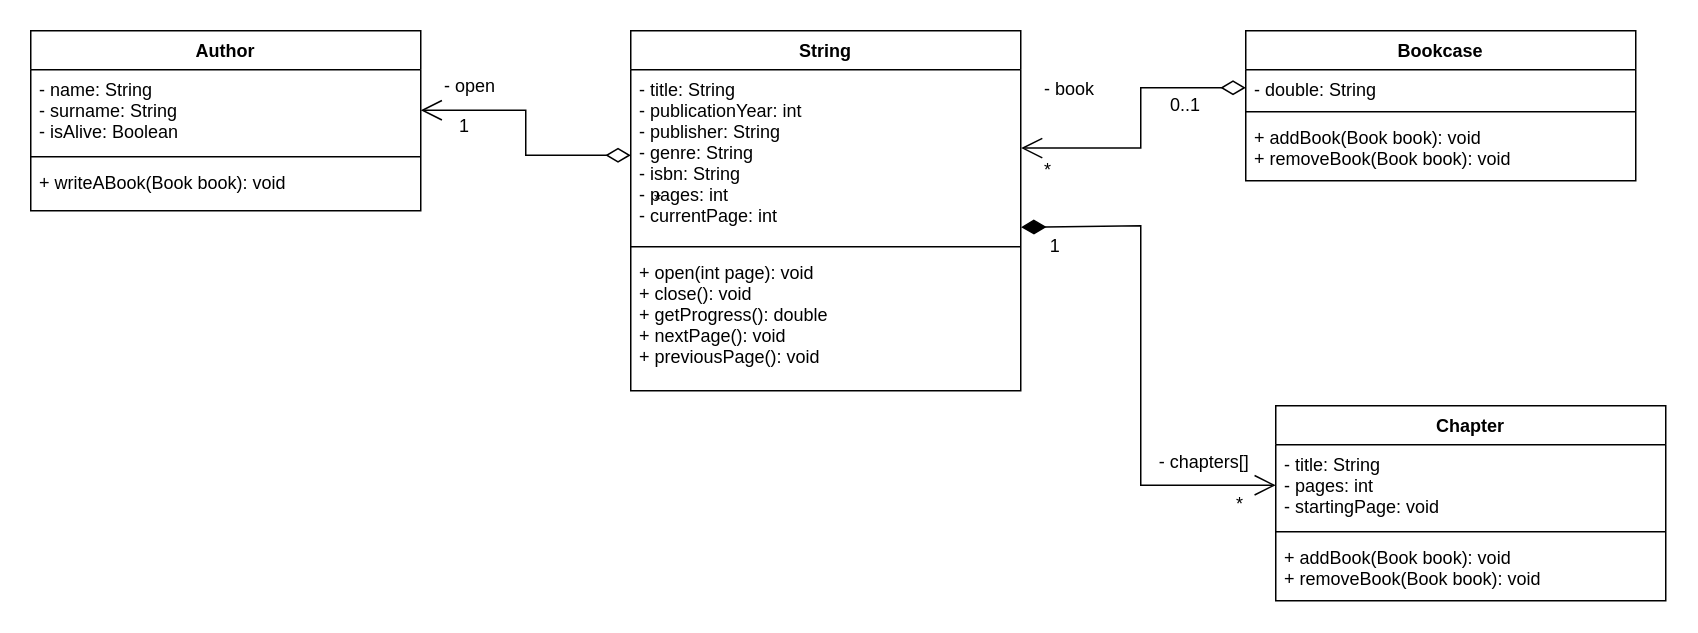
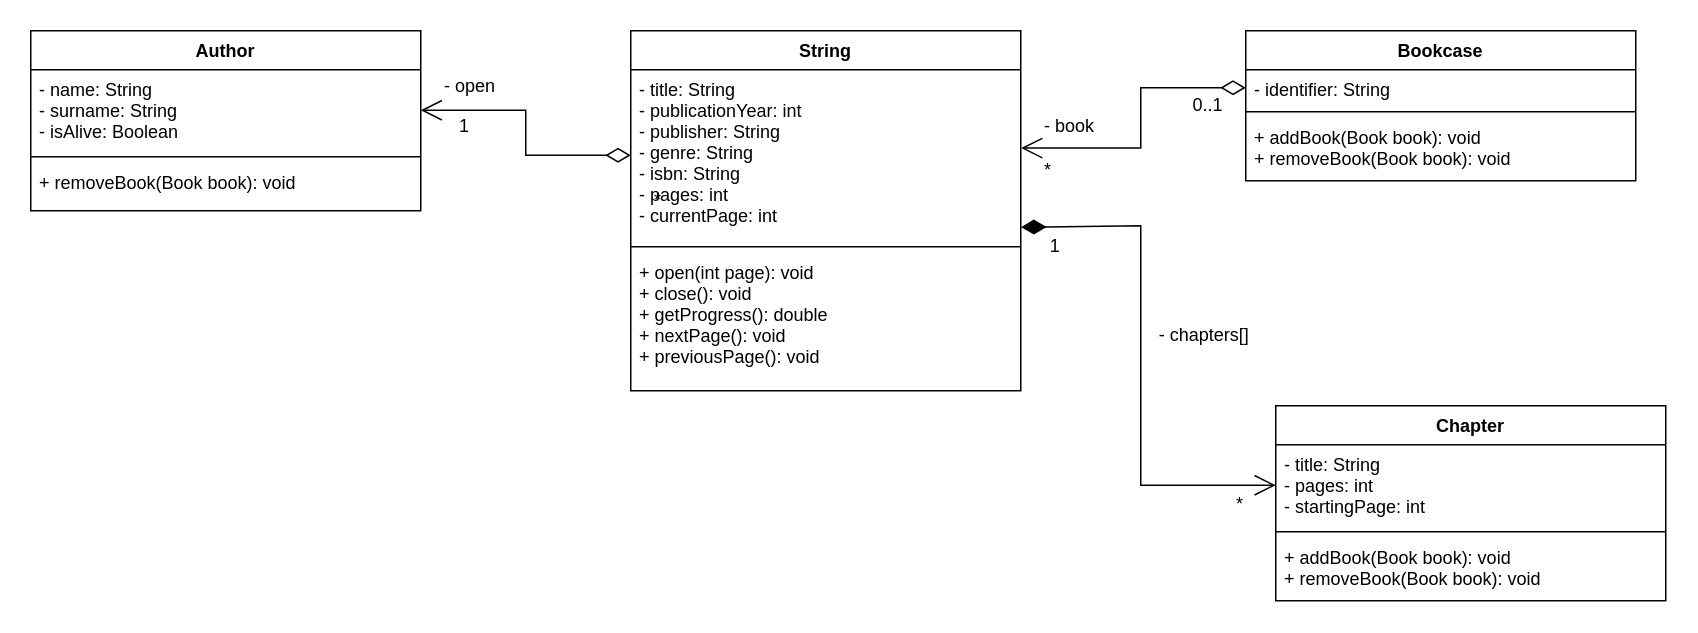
  <mxCell id="0" />
  <mxCell id="1" parent="0" />
  <mxCell id="2" value="Author" style="swimlane;fontStyle=1;align=center;verticalAlign=top;childLayout=stackLayout;horizontal=1;startSize=26;horizontalStack=0;resizeParent=1;resizeParentMax=0;resizeLast=0;collapsible=1;marginBottom=0;" parent="1" vertex="1"><mxGeometry x="20" y="20" width="260" height="120" as="geometry" /></mxCell>
  <mxCell id="3" value="- name: String&#10;- surname: String&#10;- isAlive: Boolean&#10;&#10;&#10;" style="text;strokeColor=none;fillColor=none;align=left;verticalAlign=top;spacingLeft=4;spacingRight=4;overflow=hidden;rotatable=0;points=[[0,0.5],[1,0.5]];portConstraint=eastwest;" parent="2" vertex="1"><mxGeometry y="26" width="260" height="54" as="geometry" /></mxCell>
  <mxCell id="4" value="" style="line;strokeWidth=1;fillColor=none;align=left;verticalAlign=middle;spacingTop=-1;spacingLeft=3;spacingRight=3;rotatable=0;labelPosition=right;points=[];portConstraint=eastwest;strokeColor=inherit;" parent="2" vertex="1"><mxGeometry y="80" width="260" height="8" as="geometry" /></mxCell>
- <mxCell id="5" value="+ writeABook(Book book): void" style="text;strokeColor=none;fillColor=none;align=left;verticalAlign=top;spacingLeft=4;spacingRight=4;overflow=hidden;rotatable=0;points=[[0,0.5],[1,0.5]];portConstraint=eastwest;" parent="2" vertex="1"><mxGeometry y="88" width="260" height="32" as="geometry" /></mxCell>
+ <mxCell id="5" value="+ removeBook(Book book): void" style="text;strokeColor=none;fillColor=none;align=left;verticalAlign=top;spacingLeft=4;spacingRight=4;overflow=hidden;rotatable=0;points=[[0,0.5],[1,0.5]];portConstraint=eastwest;" parent="2" vertex="1"><mxGeometry y="88" width="260" height="32" as="geometry" /></mxCell>
  <mxCell id="6" value="String" style="swimlane;fontStyle=1;align=center;verticalAlign=top;childLayout=stackLayout;horizontal=1;startSize=26;horizontalStack=0;resizeParent=1;resizeParentMax=0;resizeLast=0;collapsible=1;marginBottom=0;" vertex="1" parent="1"><mxGeometry x="420" y="20" width="260" height="240" as="geometry" /></mxCell>
  <mxCell id="7" value="- title: String&#10;- publicationYear: int&#10;- publisher: String&#10;- genre: String&#10;- isbn: String&#10;- pages: int&#10;- currentPage: int&#10;&#10;&#10;&#10;" style="text;strokeColor=none;fillColor=none;align=left;verticalAlign=top;spacingLeft=4;spacingRight=4;overflow=hidden;rotatable=0;points=[[0,0.5],[1,0.5]];portConstraint=eastwest;" vertex="1" parent="6"><mxGeometry y="26" width="260" height="114" as="geometry" /></mxCell>
  <mxCell id="8" value="" style="line;strokeWidth=1;fillColor=none;align=left;verticalAlign=middle;spacingTop=-1;spacingLeft=3;spacingRight=3;rotatable=0;labelPosition=right;points=[];portConstraint=eastwest;strokeColor=inherit;" vertex="1" parent="6"><mxGeometry y="140" width="260" height="8" as="geometry" /></mxCell>
  <mxCell id="9" value="+ open(int page): void&#10;+ close(): void&#10;+ getProgress(): double&#10;+ nextPage(): void&#10;+ previousPage(): void" style="text;strokeColor=none;fillColor=none;align=left;verticalAlign=top;spacingLeft=4;spacingRight=4;overflow=hidden;rotatable=0;points=[[0,0.5],[1,0.5]];portConstraint=eastwest;" vertex="1" parent="6"><mxGeometry y="148" width="260" height="92" as="geometry" /></mxCell>
  <mxCell id="10" value="" style="endArrow=open;html=1;endSize=12;startArrow=diamondThin;startSize=14;startFill=0;edgeStyle=orthogonalEdgeStyle;align=left;verticalAlign=bottom;rounded=0;exitX=0;exitY=0.5;exitDx=0;exitDy=0;entryX=1;entryY=0.5;entryDx=0;entryDy=0;" edge="1" parent="1" source="7" target="3"><mxGeometry x="0.2" y="3" relative="1" as="geometry"><mxPoint x="320" y="390" as="sourcePoint" /><mxPoint x="340" y="120" as="targetPoint" /><mxPoint as="offset" /></mxGeometry></mxCell>
  <mxCell id="11" value="- open" style="text;strokeColor=none;fillColor=none;align=left;verticalAlign=top;spacingLeft=4;spacingRight=4;overflow=hidden;rotatable=0;points=[[0,0.5],[1,0.5]];portConstraint=eastwest;" vertex="1" parent="1"><mxGeometry x="290" y="43" width="59" height="26" as="geometry" /></mxCell>
  <mxCell id="12" value="1" style="text;strokeColor=none;fillColor=none;align=left;verticalAlign=top;spacingLeft=4;spacingRight=4;overflow=hidden;rotatable=0;points=[[0,0.5],[1,0.5]];portConstraint=eastwest;" vertex="1" parent="1"><mxGeometry x="300" y="70" width="19" height="20" as="geometry" /></mxCell>
  <mxCell id="13" value="*" style="text;strokeColor=none;fillColor=none;align=left;verticalAlign=top;spacingLeft=4;spacingRight=4;overflow=hidden;rotatable=0;points=[[0,0.5],[1,0.5]];portConstraint=eastwest;" vertex="1" parent="1"><mxGeometry x="430" y="119" width="19" height="20" as="geometry" /></mxCell>
  <mxCell id="14" value="Bookcase" style="swimlane;fontStyle=1;align=center;verticalAlign=top;childLayout=stackLayout;horizontal=1;startSize=26;horizontalStack=0;resizeParent=1;resizeParentMax=0;resizeLast=0;collapsible=1;marginBottom=0;" vertex="1" parent="1"><mxGeometry x="830" y="20" width="260" height="100" as="geometry" /></mxCell>
- <mxCell id="15" value="- double: String" style="text;strokeColor=none;fillColor=none;align=left;verticalAlign=top;spacingLeft=4;spacingRight=4;overflow=hidden;rotatable=0;points=[[0,0.5],[1,0.5]];portConstraint=eastwest;" vertex="1" parent="14"><mxGeometry y="26" width="260" height="24" as="geometry" /></mxCell>
+ <mxCell id="15" value="- identifier: String" style="text;strokeColor=none;fillColor=none;align=left;verticalAlign=top;spacingLeft=4;spacingRight=4;overflow=hidden;rotatable=0;points=[[0,0.5],[1,0.5]];portConstraint=eastwest;" vertex="1" parent="14"><mxGeometry y="26" width="260" height="24" as="geometry" /></mxCell>
  <mxCell id="16" value="" style="line;strokeWidth=1;fillColor=none;align=left;verticalAlign=middle;spacingTop=-1;spacingLeft=3;spacingRight=3;rotatable=0;labelPosition=right;points=[];portConstraint=eastwest;strokeColor=inherit;" vertex="1" parent="14"><mxGeometry y="50" width="260" height="8" as="geometry" /></mxCell>
  <mxCell id="17" value="+ addBook(Book book): void&#10;+ removeBook(Book book): void&#10;" style="text;strokeColor=none;fillColor=none;align=left;verticalAlign=top;spacingLeft=4;spacingRight=4;overflow=hidden;rotatable=0;points=[[0,0.5],[1,0.5]];portConstraint=eastwest;" vertex="1" parent="14"><mxGeometry y="58" width="260" height="42" as="geometry" /></mxCell>
  <mxCell id="18" value="" style="endArrow=open;html=1;endSize=12;startArrow=diamondThin;startSize=14;startFill=0;edgeStyle=orthogonalEdgeStyle;align=left;verticalAlign=bottom;rounded=0;entryX=1.001;entryY=0.458;entryDx=0;entryDy=0;entryPerimeter=0;exitX=0;exitY=0.5;exitDx=0;exitDy=0;" edge="1" parent="1" source="15" target="7"><mxGeometry x="0.2" y="3" relative="1" as="geometry"><mxPoint x="780" y="130" as="sourcePoint" /><mxPoint x="720" y="400" as="targetPoint" /><Array as="points"><mxPoint x="760" y="58" /><mxPoint x="760" y="98" /></Array><mxPoint as="offset" /></mxGeometry></mxCell>
- <mxCell id="19" value="- book" style="text;strokeColor=none;fillColor=none;align=left;verticalAlign=top;spacingLeft=4;spacingRight=4;overflow=hidden;rotatable=0;points=[[0,0.5],[1,0.5]];portConstraint=eastwest;" vertex="1" parent="1"><mxGeometry x="690" y="45" width="59" height="26" as="geometry" /></mxCell>
+ <mxCell id="19" value="- book" style="text;strokeColor=none;fillColor=none;align=left;verticalAlign=top;spacingLeft=4;spacingRight=4;overflow=hidden;rotatable=0;points=[[0,0.5],[1,0.5]];portConstraint=eastwest;" vertex="1" parent="1"><mxGeometry x="690" y="70" width="59" height="26" as="geometry" /></mxCell>
  <mxCell id="20" value="*" style="text;strokeColor=none;fillColor=none;align=left;verticalAlign=top;spacingLeft=4;spacingRight=4;overflow=hidden;rotatable=0;points=[[0,0.5],[1,0.5]];portConstraint=eastwest;" vertex="1" parent="1"><mxGeometry x="690" y="99" width="35" height="20" as="geometry" /></mxCell>
- <mxCell id="21" value="0..1" style="text;strokeColor=none;fillColor=none;align=left;verticalAlign=top;spacingLeft=4;spacingRight=4;overflow=hidden;rotatable=0;points=[[0,0.5],[1,0.5]];portConstraint=eastwest;" vertex="1" parent="1"><mxGeometry x="774" y="56" width="35" height="20" as="geometry" /></mxCell>
+ <mxCell id="21" value="0..1" style="text;strokeColor=none;fillColor=none;align=left;verticalAlign=top;spacingLeft=4;spacingRight=4;overflow=hidden;rotatable=0;points=[[0,0.5],[1,0.5]];portConstraint=eastwest;" vertex="1" parent="1"><mxGeometry x="789" y="56" width="35" height="20" as="geometry" /></mxCell>
  <mxCell id="22" value="Chapter" style="swimlane;fontStyle=1;align=center;verticalAlign=top;childLayout=stackLayout;horizontal=1;startSize=26;horizontalStack=0;resizeParent=1;resizeParentMax=0;resizeLast=0;collapsible=1;marginBottom=0;" vertex="1" parent="1"><mxGeometry x="850" y="270" width="260" height="130" as="geometry" /></mxCell>
- <mxCell id="23" value="- title: String&#10;- pages: int&#10;- startingPage: void" style="text;strokeColor=none;fillColor=none;align=left;verticalAlign=top;spacingLeft=4;spacingRight=4;overflow=hidden;rotatable=0;points=[[0,0.5],[1,0.5]];portConstraint=eastwest;" vertex="1" parent="22"><mxGeometry y="26" width="260" height="54" as="geometry" /></mxCell>
+ <mxCell id="23" value="- title: String&#10;- pages: int&#10;- startingPage: int" style="text;strokeColor=none;fillColor=none;align=left;verticalAlign=top;spacingLeft=4;spacingRight=4;overflow=hidden;rotatable=0;points=[[0,0.5],[1,0.5]];portConstraint=eastwest;" vertex="1" parent="22"><mxGeometry y="26" width="260" height="54" as="geometry" /></mxCell>
  <mxCell id="24" value="" style="line;strokeWidth=1;fillColor=none;align=left;verticalAlign=middle;spacingTop=-1;spacingLeft=3;spacingRight=3;rotatable=0;labelPosition=right;points=[];portConstraint=eastwest;strokeColor=inherit;" vertex="1" parent="22"><mxGeometry y="80" width="260" height="8" as="geometry" /></mxCell>
  <mxCell id="25" value="+ addBook(Book book): void&#10;+ removeBook(Book book): void&#10;" style="text;strokeColor=none;fillColor=none;align=left;verticalAlign=top;spacingLeft=4;spacingRight=4;overflow=hidden;rotatable=0;points=[[0,0.5],[1,0.5]];portConstraint=eastwest;" vertex="1" parent="22"><mxGeometry y="88" width="260" height="42" as="geometry" /></mxCell>
  <mxCell id="26" value="" style="endArrow=open;html=1;endSize=12;startArrow=diamondThin;startSize=14;startFill=1;edgeStyle=orthogonalEdgeStyle;align=left;verticalAlign=bottom;rounded=0;exitX=1.001;exitY=0.921;exitDx=0;exitDy=0;exitPerimeter=0;entryX=0;entryY=0.5;entryDx=0;entryDy=0;" edge="1" parent="1" source="7" target="23"><mxGeometry x="-0.885" y="1" relative="1" as="geometry"><mxPoint x="560" y="340" as="sourcePoint" /><mxPoint x="720" y="340" as="targetPoint" /><Array as="points"><mxPoint x="760" y="150" /><mxPoint x="760" y="323" /></Array><mxPoint as="offset" /></mxGeometry></mxCell>
- <mxCell id="27" value="- chapters[]" style="text;strokeColor=none;fillColor=none;align=left;verticalAlign=top;spacingLeft=4;spacingRight=4;overflow=hidden;rotatable=0;points=[[0,0.5],[1,0.5]];portConstraint=eastwest;" vertex="1" parent="1"><mxGeometry x="766.5" y="294" width="70" height="26" as="geometry" /></mxCell>
+ <mxCell id="27" value="- chapters[]" style="text;strokeColor=none;fillColor=none;align=left;verticalAlign=top;spacingLeft=4;spacingRight=4;overflow=hidden;rotatable=0;points=[[0,0.5],[1,0.5]];portConstraint=eastwest;" vertex="1" parent="1"><mxGeometry x="766.5" y="209" width="70" height="26" as="geometry" /></mxCell>
  <mxCell id="28" value="*" style="text;strokeColor=none;fillColor=none;align=left;verticalAlign=top;spacingLeft=4;spacingRight=4;overflow=hidden;rotatable=0;points=[[0,0.5],[1,0.5]];portConstraint=eastwest;" vertex="1" parent="1"><mxGeometry x="818" y="322" width="21.5" height="26" as="geometry" /></mxCell>
  <mxCell id="29" value="1" style="text;strokeColor=none;fillColor=none;align=left;verticalAlign=top;spacingLeft=4;spacingRight=4;overflow=hidden;rotatable=0;points=[[0,0.5],[1,0.5]];portConstraint=eastwest;" vertex="1" parent="1"><mxGeometry x="693.75" y="150" width="21.5" height="26" as="geometry" /></mxCell>
